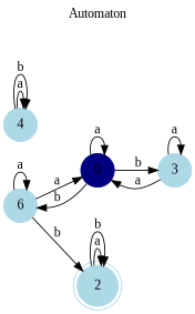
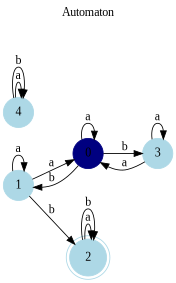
  digraph {
    fontname="Liberation Serif"
    label=Automaton
    labelloc=t
    rankdir=LR
    node [color=lightblue fontname="Liberation Serif" shape=circle style=filled]
    edge [fontname="Liberation Serif"]
    2 [shape=doublecircle]
    0 [color=navy]
-   1 [label=6]
+   1
    3
    4
    2 -> 2 [label=a]
    2 -> 2 [label=b]
    0 -> 0 [label=a]
    0 -> 1 [label=b]
    0 -> 3 [label=b]
    1 -> 2 [label=b]
    1 -> 0 [label=a]
    1 -> 1 [label=a]
    3 -> 0 [label=a]
    3 -> 3 [label=a]
    4 -> 4 [label=a]
    4 -> 4 [label=b]
  }
